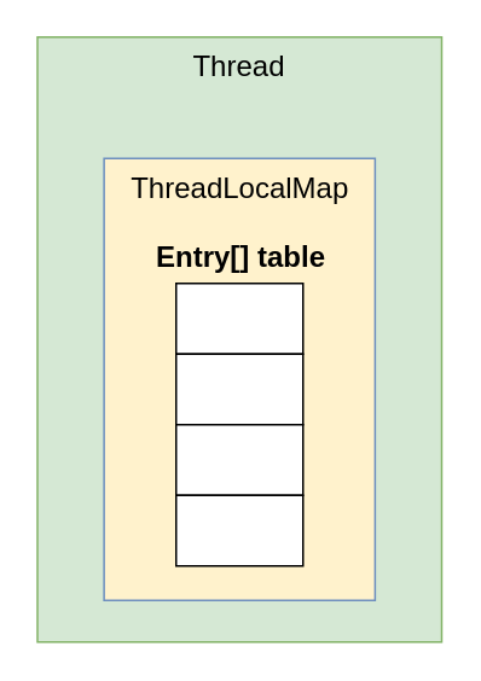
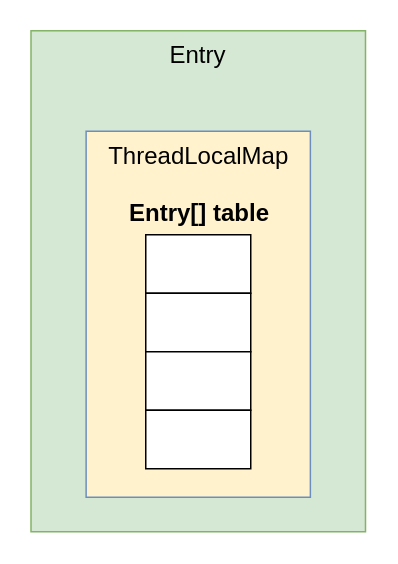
  <mxCell id="0" />
  <mxCell id="1" parent="0" />
- <mxCell id="2" value="Thread" style="rounded=0;whiteSpace=wrap;html=1;fontSize=16;verticalAlign=top;fillColor=#d5e8d4;strokeColor=#82b366;" vertex="1" parent="1"><mxGeometry x="20" y="20" width="223" height="334" as="geometry" /></mxCell>
+ <mxCell id="2" value="Entry" style="rounded=0;whiteSpace=wrap;html=1;fontSize=16;verticalAlign=top;fillColor=#d5e8d4;strokeColor=#82b366;" vertex="1" parent="1"><mxGeometry x="20" y="20" width="223" height="334" as="geometry" /></mxCell>
  <mxCell id="3" value="ThreadLocalMap" style="rounded=0;whiteSpace=wrap;html=1;fontSize=16;verticalAlign=top;fillColor=#fff2cc;strokeColor=#6c8ebf;" vertex="1" parent="1"><mxGeometry x="56.75" y="87" width="149.5" height="244" as="geometry" /></mxCell>
  <mxCell id="4" value="" style="rounded=0;whiteSpace=wrap;html=1;fontSize=16;" vertex="1" parent="1"><mxGeometry x="96.5" y="156" width="70" height="39" as="geometry" /></mxCell>
  <mxCell id="5" value="" style="rounded=0;whiteSpace=wrap;html=1;fontSize=16;" vertex="1" parent="1"><mxGeometry x="96.5" y="195" width="70" height="39" as="geometry" /></mxCell>
  <mxCell id="6" value="" style="rounded=0;whiteSpace=wrap;html=1;fontSize=16;" vertex="1" parent="1"><mxGeometry x="96.5" y="234" width="70" height="39" as="geometry" /></mxCell>
  <mxCell id="7" value="" style="rounded=0;whiteSpace=wrap;html=1;fontSize=16;" vertex="1" parent="1"><mxGeometry x="96.5" y="273" width="70" height="39" as="geometry" /></mxCell>
  <mxCell id="8" value="Entry[] table" style="text;strokeColor=none;fillColor=none;html=1;fontSize=16;fontStyle=1;verticalAlign=middle;align=center;" vertex="1" parent="1"><mxGeometry x="81.5" y="121" width="100" height="40" as="geometry" /></mxCell>
